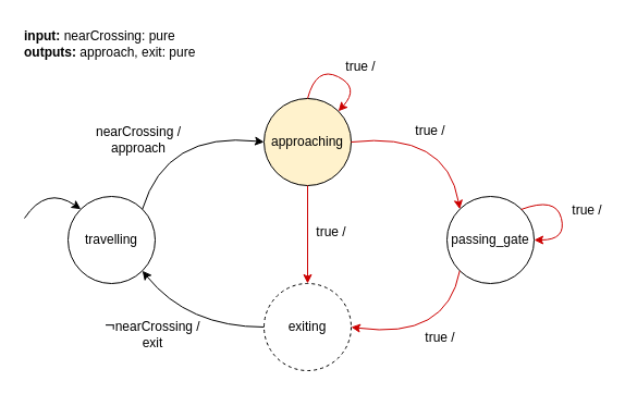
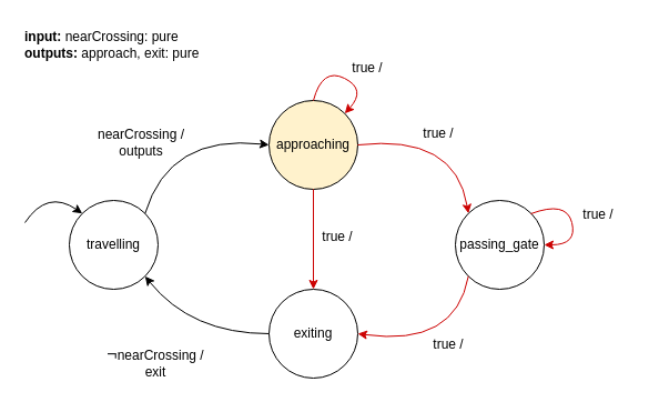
  <mxCell id="0" />
  <mxCell id="1" parent="0" />
- <mxCell id="2" value="exiting" style="ellipse;whiteSpace=wrap;html=1;aspect=fixed;dashed=1;" parent="1" vertex="1"><mxGeometry x="242" y="260" width="80" height="80" as="geometry" /></mxCell>
+ <mxCell id="2" value="exiting" style="ellipse;whiteSpace=wrap;html=1;aspect=fixed;" parent="1" vertex="1"><mxGeometry x="242" y="260" width="80" height="80" as="geometry" /></mxCell>
  <mxCell id="3" value="&lt;b&gt;input: &lt;/b&gt;nearCrossing: pure&lt;br&gt;&lt;b&gt;outputs:&lt;/b&gt;&amp;nbsp;approach, exit: pure" style="text;html=1;strokeColor=none;fillColor=none;align=left;verticalAlign=middle;whiteSpace=wrap;rounded=0;" parent="1" vertex="1"><mxGeometry x="20" y="20" width="230" height="40" as="geometry" /></mxCell>
  <mxCell id="4" value="approaching" style="ellipse;whiteSpace=wrap;html=1;aspect=fixed;fillColor=#fff2cc;" parent="1" vertex="1"><mxGeometry x="242" y="90" width="80" height="80" as="geometry" /></mxCell>
- <mxCell id="5" value="&lt;span style=&quot;text-align: left&quot;&gt;nearCrossing&lt;/span&gt;&lt;span style=&quot;text-align: left&quot;&gt;&amp;nbsp;&lt;/span&gt;&lt;span style=&quot;text-align: left&quot;&gt;/ approach&lt;/span&gt;" style="text;html=1;strokeColor=none;fillColor=none;align=center;verticalAlign=middle;whiteSpace=wrap;rounded=0;" parent="1" vertex="1"><mxGeometry x="72" y="100" width="110" height="55" as="geometry" /></mxCell>
- <mxCell id="6" value="&lt;span style=&quot;color: rgb(32 , 33 , 36) ; font-family: &amp;#34;arial&amp;#34; , sans-serif ; font-size: 16px ; text-align: left ; background-color: rgb(255 , 255 , 255)&quot;&gt;¬&lt;/span&gt;&lt;span style=&quot;text-align: left&quot;&gt;nearCrossing /&lt;br&gt;exit&lt;br&gt;&lt;/span&gt;" style="text;html=1;strokeColor=none;fillColor=none;align=center;verticalAlign=middle;whiteSpace=wrap;rounded=0;" parent="1" vertex="1"><mxGeometry x="90" y="290" width="100" height="30" as="geometry" /></mxCell>
+ <mxCell id="5" value="&lt;span style=&quot;text-align: left&quot;&gt;nearCrossing&lt;/span&gt;&lt;span style=&quot;text-align: left&quot;&gt;&amp;nbsp;&lt;/span&gt;&lt;span style=&quot;text-align: left&quot;&gt;/ outputs&lt;/span&gt;" style="text;html=1;strokeColor=none;fillColor=none;align=center;verticalAlign=middle;whiteSpace=wrap;rounded=0;" parent="1" vertex="1"><mxGeometry x="72" y="100" width="110" height="55" as="geometry" /></mxCell>
+ <mxCell id="6" value="&lt;span style=&quot;color: rgb(32 , 33 , 36) ; font-family: &amp;#34;arial&amp;#34; , sans-serif ; font-size: 16px ; text-align: left ; background-color: rgb(255 , 255 , 255)&quot;&gt;¬&lt;/span&gt;&lt;span style=&quot;text-align: left&quot;&gt;nearCrossing /&lt;br&gt;exit&lt;br&gt;&lt;/span&gt;" style="text;html=1;strokeColor=none;fillColor=none;align=center;verticalAlign=middle;whiteSpace=wrap;rounded=0;" parent="1" vertex="1"><mxGeometry x="90" y="310" width="100" height="30" as="geometry" /></mxCell>
  <mxCell id="7" value="travelling" style="ellipse;whiteSpace=wrap;html=1;aspect=fixed;" parent="1" vertex="1"><mxGeometry x="62" y="180" width="80" height="80" as="geometry" /></mxCell>
  <mxCell id="8" value="" style="endArrow=classic;html=1;entryX=0;entryY=0.5;entryDx=0;entryDy=0;exitX=1;exitY=0;exitDx=0;exitDy=0;curved=1;" parent="1" source="7" target="4" edge="1"><mxGeometry width="50" height="50" relative="1" as="geometry"><mxPoint x="122" y="170" as="sourcePoint" /><mxPoint x="172" y="120" as="targetPoint" /><Array as="points"><mxPoint x="152" y="120" /></Array></mxGeometry></mxCell>
  <mxCell id="9" value="" style="endArrow=classic;html=1;entryX=1;entryY=1;entryDx=0;entryDy=0;exitX=0;exitY=0.5;exitDx=0;exitDy=0;curved=1;" parent="1" source="2" target="7" edge="1"><mxGeometry width="50" height="50" relative="1" as="geometry"><mxPoint x="312" y="280" as="sourcePoint" /><mxPoint x="362" y="230" as="targetPoint" /><Array as="points"><mxPoint x="172" y="300" /></Array></mxGeometry></mxCell>
  <mxCell id="10" value="" style="endArrow=classic;html=1;entryX=0;entryY=0;entryDx=0;entryDy=0;curved=1;" parent="1" target="7" edge="1"><mxGeometry width="50" height="50" relative="1" as="geometry"><mxPoint x="22" y="200" as="sourcePoint" /><mxPoint x="52" y="170" as="targetPoint" /><Array as="points"><mxPoint x="42" y="170" /></Array></mxGeometry></mxCell>
  <mxCell id="11" value="&lt;div style=&quot;text-align: left&quot;&gt;&lt;span&gt;true /&lt;/span&gt;&lt;/div&gt;" style="text;html=1;strokeColor=none;fillColor=none;align=center;verticalAlign=middle;whiteSpace=wrap;rounded=0;" parent="1" vertex="1"><mxGeometry x="380" y="300" width="48" height="20" as="geometry" /></mxCell>
  <mxCell id="12" value="passing_gate" style="ellipse;whiteSpace=wrap;html=1;aspect=fixed;" parent="1" vertex="1"><mxGeometry x="410" y="180" width="80" height="80" as="geometry" /></mxCell>
  <mxCell id="13" value="" style="endArrow=classic;html=1;exitX=1;exitY=0.5;exitDx=0;exitDy=0;curved=1;entryX=0;entryY=0;entryDx=0;entryDy=0;strokeColor=#CC0000;" parent="1" source="4" target="12" edge="1"><mxGeometry width="50" height="50" relative="1" as="geometry"><mxPoint x="375.284" y="121.716" as="sourcePoint" /><mxPoint x="487" y="60" as="targetPoint" /><Array as="points"><mxPoint x="410" y="120" /></Array></mxGeometry></mxCell>
  <mxCell id="14" value="" style="endArrow=classic;html=1;entryX=1;entryY=0.5;entryDx=0;entryDy=0;exitX=0;exitY=1;exitDx=0;exitDy=0;curved=1;strokeColor=#CC0000;" parent="1" source="12" target="2" edge="1"><mxGeometry width="50" height="50" relative="1" as="geometry"><mxPoint x="441.72" y="311.72" as="sourcePoint" /><mxPoint x="330.004" y="260.004" as="targetPoint" /><Array as="points"><mxPoint x="410" y="312" /></Array></mxGeometry></mxCell>
  <mxCell id="15" value="&lt;div style=&quot;text-align: left&quot;&gt;&lt;span&gt;true /&lt;/span&gt;&lt;/div&gt;" style="text;html=1;strokeColor=none;fillColor=none;align=center;verticalAlign=middle;whiteSpace=wrap;rounded=0;" parent="1" vertex="1"><mxGeometry x="371" y="110" width="48" height="20" as="geometry" /></mxCell>
  <mxCell id="16" value="" style="endArrow=classic;html=1;strokeColor=#CC0000;exitX=0.5;exitY=0;exitDx=0;exitDy=0;curved=1;entryX=1;entryY=0;entryDx=0;entryDy=0;" parent="1" source="4" target="4" edge="1"><mxGeometry width="50" height="50" relative="1" as="geometry"><mxPoint x="300" y="67.5" as="sourcePoint" /><mxPoint x="328.284" y="79.216" as="targetPoint" /><Array as="points"><mxPoint x="290" y="60" /><mxPoint x="330" y="80" /></Array></mxGeometry></mxCell>
  <mxCell id="17" value="&lt;div style=&quot;text-align: left&quot;&gt;&lt;span&gt;true /&lt;/span&gt;&lt;/div&gt;" style="text;html=1;strokeColor=none;fillColor=none;align=center;verticalAlign=middle;whiteSpace=wrap;rounded=0;" parent="1" vertex="1"><mxGeometry x="307" y="51" width="48" height="20" as="geometry" /></mxCell>
  <mxCell id="18" value="&lt;div style=&quot;text-align: left&quot;&gt;&lt;span&gt;true /&lt;/span&gt;&lt;/div&gt;" style="text;html=1;strokeColor=none;fillColor=none;align=center;verticalAlign=middle;whiteSpace=wrap;rounded=0;" parent="1" vertex="1"><mxGeometry x="515" y="183" width="48" height="20" as="geometry" /></mxCell>
  <mxCell id="19" value="" style="endArrow=classic;html=1;strokeColor=#CC0000;curved=1;entryX=1;entryY=0.5;entryDx=0;entryDy=0;" parent="1" target="12" edge="1"><mxGeometry width="50" height="50" relative="1" as="geometry"><mxPoint x="478" y="192" as="sourcePoint" /><mxPoint x="542" y="101.72" as="targetPoint" /><Array as="points"><mxPoint x="510" y="180" /><mxPoint x="520" y="220" /></Array></mxGeometry></mxCell>
  <mxCell id="20" value="" style="endArrow=classic;html=1;exitX=0.5;exitY=1;exitDx=0;exitDy=0;entryX=0.5;entryY=0;entryDx=0;entryDy=0;strokeColor=#CC0000;" edge="1" parent="1" source="4" target="2"><mxGeometry width="50" height="50" relative="1" as="geometry"><mxPoint x="350" y="240" as="sourcePoint" /><mxPoint x="400" y="190" as="targetPoint" /></mxGeometry></mxCell>
  <mxCell id="21" value="&lt;div style=&quot;text-align: left&quot;&gt;&lt;span&gt;true /&lt;/span&gt;&lt;/div&gt;" style="text;html=1;strokeColor=none;fillColor=none;align=center;verticalAlign=middle;whiteSpace=wrap;rounded=0;" vertex="1" parent="1"><mxGeometry x="280" y="203" width="48" height="20" as="geometry" /></mxCell>
